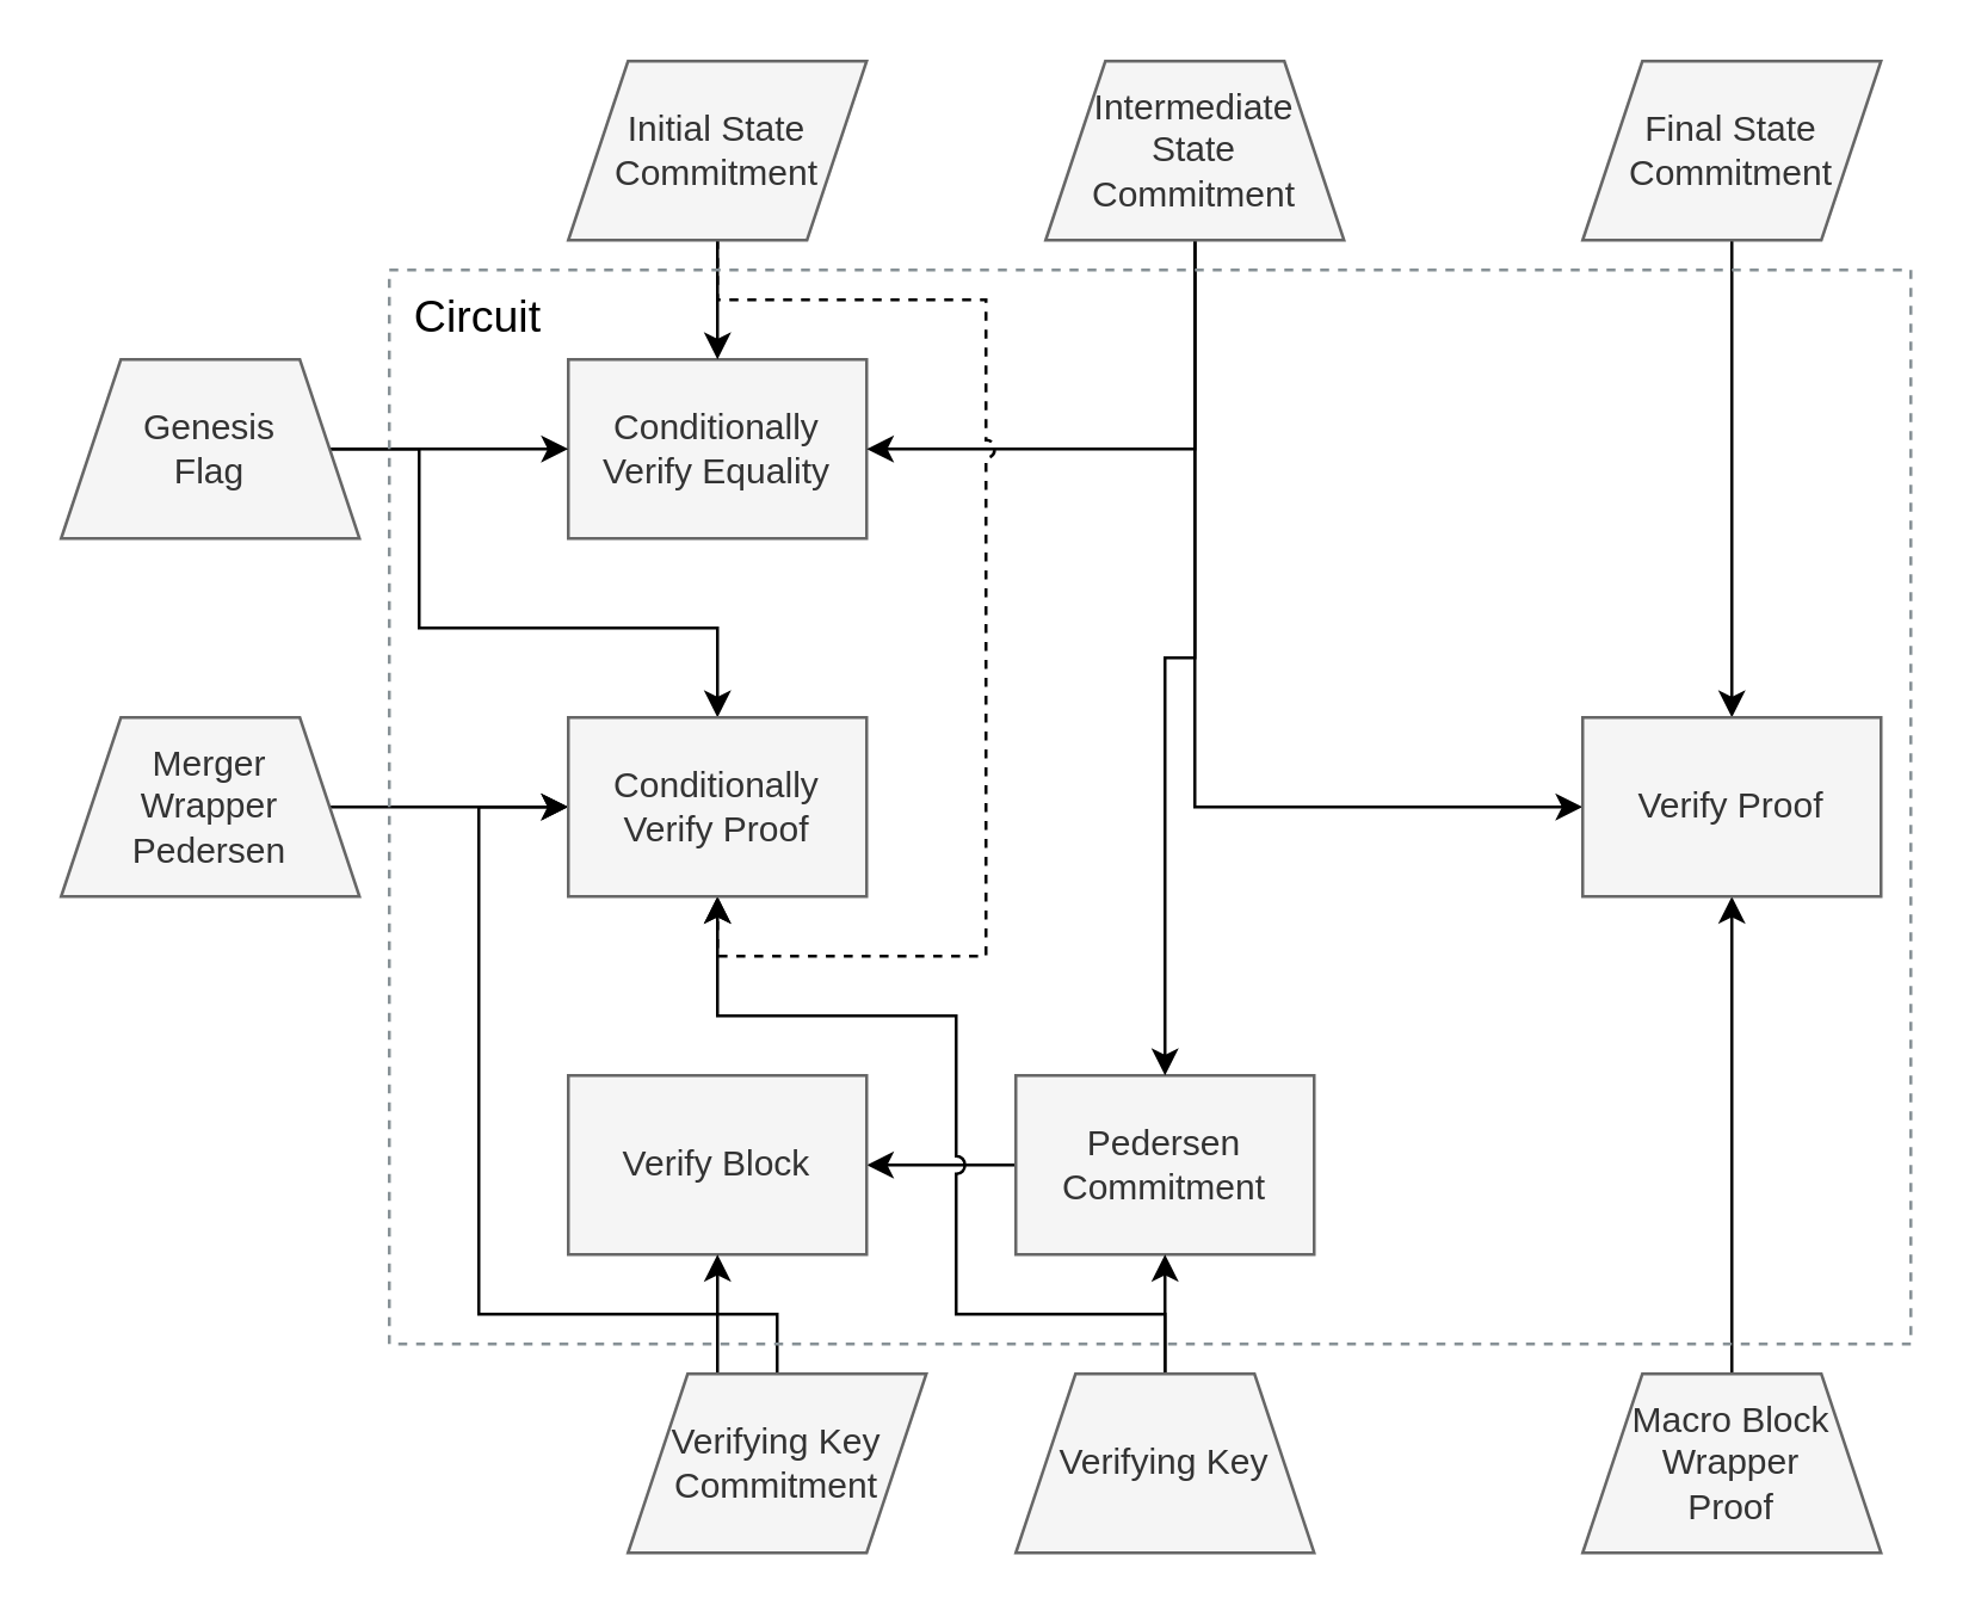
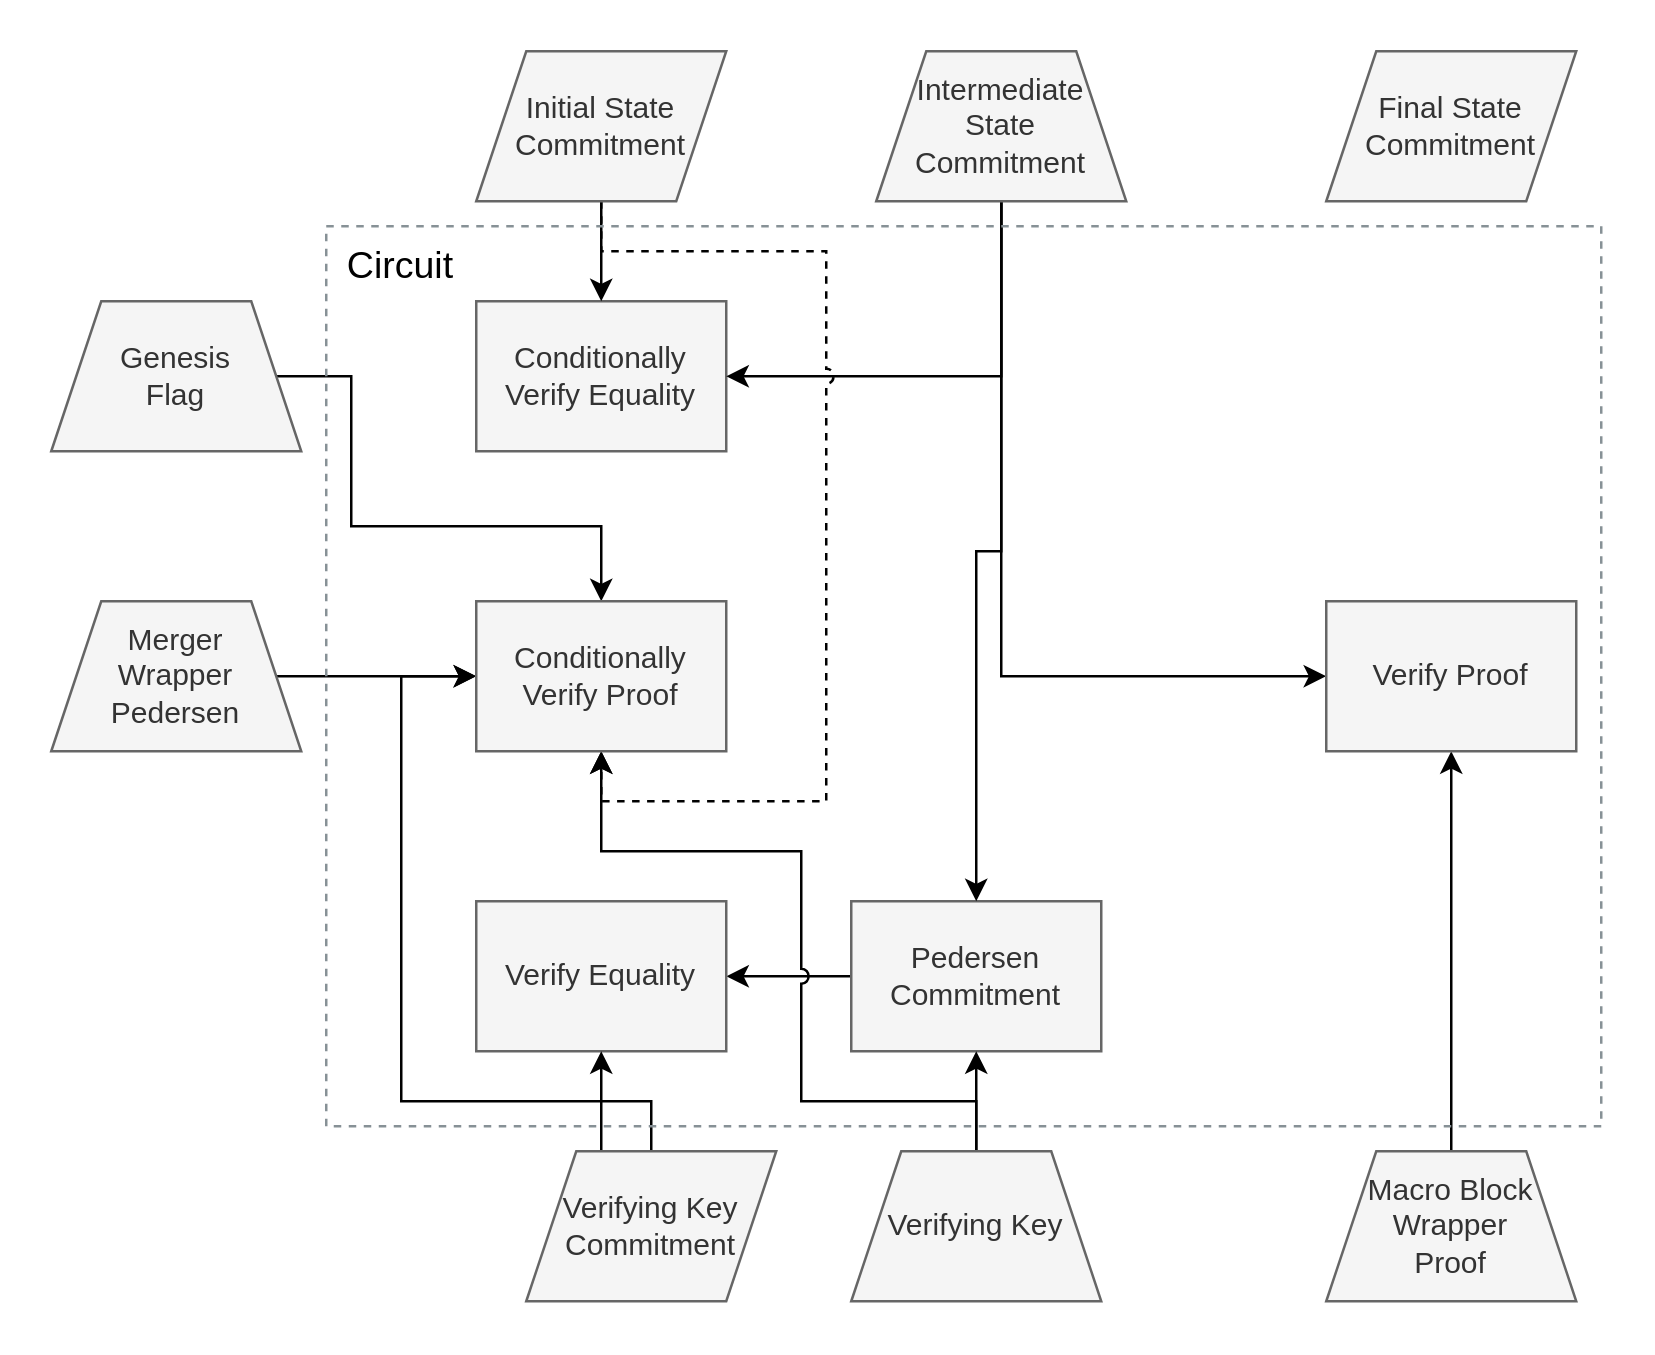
  <mxCell id="0" />
  <mxCell id="1" parent="0" />
  <mxCell id="2" style="edgeStyle=orthogonalEdgeStyle;rounded=0;jumpStyle=arc;orthogonalLoop=1;jettySize=auto;html=1;exitX=0;exitY=0.5;exitDx=0;exitDy=0;entryX=1;entryY=0.5;entryDx=0;entryDy=0;fontSize=15;" edge="1" parent="1" source="3" target="4"><mxGeometry relative="1" as="geometry" /></mxCell>
  <mxCell id="3" value="Pedersen Commitment" style="whiteSpace=wrap;html=1;fillColor=#f5f5f5;strokeColor=#666666;fontColor=#333333;" parent="1" vertex="1"><mxGeometry x="340" y="360" width="100" height="60" as="geometry" /></mxCell>
- <mxCell id="4" value="&lt;div&gt;Verify Block&lt;/div&gt;" style="whiteSpace=wrap;html=1;fillColor=#f5f5f5;strokeColor=#666666;fontColor=#333333;" parent="1" vertex="1"><mxGeometry x="190" y="360" width="100" height="60" as="geometry" /></mxCell>
+ <mxCell id="4" value="&lt;div&gt;Verify Equality&lt;/div&gt;" style="whiteSpace=wrap;html=1;fillColor=#f5f5f5;strokeColor=#666666;fontColor=#333333;" parent="1" vertex="1"><mxGeometry x="190" y="360" width="100" height="60" as="geometry" /></mxCell>
  <mxCell id="5" value="&lt;div&gt;Conditionally&lt;/div&gt;&lt;div&gt;Verify Equality&lt;/div&gt;" style="whiteSpace=wrap;html=1;fillColor=#f5f5f5;strokeColor=#666666;fontColor=#333333;" parent="1" vertex="1"><mxGeometry x="190" y="120" width="100" height="60" as="geometry" /></mxCell>
  <mxCell id="6" style="edgeStyle=orthogonalEdgeStyle;rounded=0;jumpStyle=arc;orthogonalLoop=1;jettySize=auto;html=1;exitX=0.5;exitY=0;exitDx=0;exitDy=0;entryX=0.5;entryY=1;entryDx=0;entryDy=0;fontSize=15;" edge="1" parent="1" source="8" target="4"><mxGeometry relative="1" as="geometry" /></mxCell>
  <mxCell id="7" style="edgeStyle=orthogonalEdgeStyle;rounded=0;jumpStyle=arc;orthogonalLoop=1;jettySize=auto;html=1;exitX=0.5;exitY=0;exitDx=0;exitDy=0;entryX=0;entryY=0.5;entryDx=0;entryDy=0;fontSize=15;" edge="1" parent="1" source="8" target="29"><mxGeometry relative="1" as="geometry"><Array as="points"><mxPoint x="240" y="440" /><mxPoint x="160" y="440" /><mxPoint x="160" y="270" /></Array></mxGeometry></mxCell>
  <mxCell id="8" value="&lt;font style=&quot;font-size: 12px&quot;&gt;Verifying Key Commitment&lt;/font&gt;" style="shape=parallelogram;perimeter=parallelogramPerimeter;whiteSpace=wrap;html=1;fixedSize=1;fillColor=#f5f5f5;strokeColor=#666666;fontColor=#333333;" parent="1" vertex="1"><mxGeometry x="210" y="460" width="100" height="60" as="geometry" /></mxCell>
  <mxCell id="9" style="edgeStyle=orthogonalEdgeStyle;rounded=0;jumpStyle=arc;orthogonalLoop=1;jettySize=auto;html=1;exitX=0.5;exitY=0;exitDx=0;exitDy=0;entryX=0.5;entryY=1;entryDx=0;entryDy=0;fontSize=15;" edge="1" parent="1" source="11" target="3"><mxGeometry relative="1" as="geometry" /></mxCell>
  <mxCell id="10" style="edgeStyle=orthogonalEdgeStyle;rounded=0;jumpStyle=arc;orthogonalLoop=1;jettySize=auto;html=1;exitX=0.5;exitY=0;exitDx=0;exitDy=0;entryX=0.5;entryY=1;entryDx=0;entryDy=0;fontSize=15;" edge="1" parent="1" source="11" target="29"><mxGeometry relative="1" as="geometry"><Array as="points"><mxPoint x="390" y="440" /><mxPoint x="320" y="440" /><mxPoint x="320" y="340" /><mxPoint x="240" y="340" /></Array></mxGeometry></mxCell>
  <mxCell id="11" value="Verifying Key" style="shape=trapezoid;perimeter=trapezoidPerimeter;whiteSpace=wrap;html=1;fixedSize=1;fillColor=#f5f5f5;strokeColor=#666666;fontColor=#333333;" parent="1" vertex="1"><mxGeometry x="340" y="460" width="100" height="60" as="geometry" /></mxCell>
- <mxCell id="12" style="edgeStyle=orthogonalEdgeStyle;rounded=0;jumpStyle=arc;orthogonalLoop=1;jettySize=auto;html=1;exitX=0.5;exitY=1;exitDx=0;exitDy=0;entryX=0.5;entryY=0;entryDx=0;entryDy=0;fontSize=15;" edge="1" parent="1" source="13" target="30"><mxGeometry relative="1" as="geometry" /></mxCell>
  <mxCell id="13" value="&lt;div&gt;&lt;font style=&quot;font-size: 12px&quot;&gt;Final State Commitment&lt;/font&gt;&lt;/div&gt;" style="shape=parallelogram;perimeter=parallelogramPerimeter;whiteSpace=wrap;html=1;fixedSize=1;fillColor=#f5f5f5;strokeColor=#666666;fontColor=#333333;" parent="1" vertex="1"><mxGeometry x="530" y="20" width="100" height="60" as="geometry" /></mxCell>
  <mxCell id="14" style="edgeStyle=orthogonalEdgeStyle;rounded=0;orthogonalLoop=1;jettySize=auto;html=1;exitX=0.5;exitY=1;exitDx=0;exitDy=0;entryX=1;entryY=0.5;entryDx=0;entryDy=0;fontSize=15;" edge="1" parent="1" source="17" target="5"><mxGeometry relative="1" as="geometry" /></mxCell>
  <mxCell id="15" style="edgeStyle=orthogonalEdgeStyle;rounded=0;orthogonalLoop=1;jettySize=auto;html=1;exitX=0.5;exitY=1;exitDx=0;exitDy=0;fontSize=15;" edge="1" parent="1" source="17" target="3"><mxGeometry relative="1" as="geometry" /></mxCell>
  <mxCell id="16" style="edgeStyle=orthogonalEdgeStyle;rounded=0;jumpStyle=arc;orthogonalLoop=1;jettySize=auto;html=1;exitX=0.5;exitY=1;exitDx=0;exitDy=0;entryX=0;entryY=0.5;entryDx=0;entryDy=0;fontSize=15;" edge="1" parent="1" source="17" target="30"><mxGeometry relative="1" as="geometry"><Array as="points"><mxPoint x="400" y="270" /></Array></mxGeometry></mxCell>
  <mxCell id="17" value="&lt;div&gt;Intermediate&lt;/div&gt;&lt;div&gt;State&lt;/div&gt;&lt;div&gt;Commitment&lt;/div&gt;" style="shape=trapezoid;perimeter=trapezoidPerimeter;whiteSpace=wrap;html=1;fixedSize=1;fillColor=#f5f5f5;strokeColor=#666666;fontColor=#333333;" parent="1" vertex="1"><mxGeometry x="350" y="20" width="100" height="60" as="geometry" /></mxCell>
- <mxCell id="18" style="edgeStyle=orthogonalEdgeStyle;rounded=0;orthogonalLoop=1;jettySize=auto;html=1;exitX=1;exitY=0.5;exitDx=0;exitDy=0;entryX=0;entryY=0.5;entryDx=0;entryDy=0;fontSize=15;" edge="1" parent="1" source="20" target="5"><mxGeometry relative="1" as="geometry" /></mxCell>
  <mxCell id="19" style="edgeStyle=orthogonalEdgeStyle;rounded=0;jumpStyle=arc;orthogonalLoop=1;jettySize=auto;html=1;exitX=1;exitY=0.5;exitDx=0;exitDy=0;entryX=0.5;entryY=0;entryDx=0;entryDy=0;fontSize=15;" edge="1" parent="1" source="20" target="29"><mxGeometry relative="1" as="geometry"><Array as="points"><mxPoint x="140" y="150" /><mxPoint x="140" y="210" /><mxPoint x="240" y="210" /></Array></mxGeometry></mxCell>
  <mxCell id="20" value="&lt;div&gt;Genesis&lt;/div&gt;&lt;div&gt;Flag&lt;br&gt;&lt;/div&gt;" style="shape=trapezoid;perimeter=trapezoidPerimeter;whiteSpace=wrap;html=1;fixedSize=1;fillColor=#f5f5f5;strokeColor=#666666;fontColor=#333333;" parent="1" vertex="1"><mxGeometry x="20" y="120" width="100" height="60" as="geometry" /></mxCell>
  <mxCell id="21" value="Circuit" style="text;html=1;strokeColor=none;fillColor=none;align=center;verticalAlign=middle;whiteSpace=wrap;rounded=0;fontSize=15;" vertex="1" parent="1"><mxGeometry x="130" y="90" width="60" height="30" as="geometry" /></mxCell>
  <mxCell id="22" style="edgeStyle=orthogonalEdgeStyle;rounded=0;orthogonalLoop=1;jettySize=auto;html=1;exitX=0.5;exitY=1;exitDx=0;exitDy=0;entryX=0.5;entryY=0;entryDx=0;entryDy=0;fontSize=15;" edge="1" parent="1" source="24" target="5"><mxGeometry relative="1" as="geometry" /></mxCell>
  <mxCell id="23" style="edgeStyle=orthogonalEdgeStyle;rounded=0;jumpStyle=arc;orthogonalLoop=1;jettySize=auto;html=1;exitX=0.5;exitY=1;exitDx=0;exitDy=0;entryX=0.5;entryY=1;entryDx=0;entryDy=0;fontSize=15;dashed=1;" edge="1" parent="1" source="24" target="29"><mxGeometry relative="1" as="geometry"><Array as="points"><mxPoint x="240" y="100" /><mxPoint x="330" y="100" /><mxPoint x="330" y="320" /><mxPoint x="240" y="320" /></Array></mxGeometry></mxCell>
  <mxCell id="24" value="&lt;div&gt;&lt;font style=&quot;font-size: 12px&quot;&gt;Initial State Commitment&lt;/font&gt;&lt;/div&gt;" style="shape=parallelogram;perimeter=parallelogramPerimeter;whiteSpace=wrap;html=1;fixedSize=1;fillColor=#f5f5f5;strokeColor=#666666;fontColor=#333333;" vertex="1" parent="1"><mxGeometry x="190" y="20" width="100" height="60" as="geometry" /></mxCell>
  <mxCell id="25" style="edgeStyle=orthogonalEdgeStyle;rounded=0;jumpStyle=arc;orthogonalLoop=1;jettySize=auto;html=1;exitX=0.5;exitY=0;exitDx=0;exitDy=0;entryX=0.5;entryY=1;entryDx=0;entryDy=0;fontSize=15;" edge="1" parent="1" source="26" target="30"><mxGeometry relative="1" as="geometry" /></mxCell>
  <mxCell id="26" value="&lt;div&gt;Macro Block Wrapper&lt;br&gt;&lt;/div&gt;&lt;div&gt;Proof&lt;/div&gt;" style="shape=trapezoid;perimeter=trapezoidPerimeter;whiteSpace=wrap;html=1;fixedSize=1;fillColor=#f5f5f5;strokeColor=#666666;fontColor=#333333;" vertex="1" parent="1"><mxGeometry x="530" y="460" width="100" height="60" as="geometry" /></mxCell>
  <mxCell id="27" style="edgeStyle=orthogonalEdgeStyle;rounded=0;jumpStyle=arc;orthogonalLoop=1;jettySize=auto;html=1;exitX=1;exitY=0.5;exitDx=0;exitDy=0;entryX=0;entryY=0.5;entryDx=0;entryDy=0;fontSize=15;" edge="1" parent="1" source="28" target="29"><mxGeometry relative="1" as="geometry" /></mxCell>
  <mxCell id="28" value="&lt;div&gt;Merger&lt;/div&gt;&lt;div&gt;Wrapper&lt;br&gt;&lt;/div&gt;&lt;div&gt;Pedersen&lt;/div&gt;" style="shape=trapezoid;perimeter=trapezoidPerimeter;whiteSpace=wrap;html=1;fixedSize=1;fillColor=#f5f5f5;strokeColor=#666666;fontColor=#333333;" vertex="1" parent="1"><mxGeometry x="20" y="240" width="100" height="60" as="geometry" /></mxCell>
  <mxCell id="29" value="&lt;div&gt;Conditionally&lt;/div&gt;&lt;div&gt;Verify Proof&lt;/div&gt;" style="whiteSpace=wrap;html=1;fillColor=#f5f5f5;strokeColor=#666666;fontColor=#333333;" vertex="1" parent="1"><mxGeometry x="190" y="240" width="100" height="60" as="geometry" /></mxCell>
  <mxCell id="30" value="&lt;div&gt;Verify Proof&lt;/div&gt;" style="whiteSpace=wrap;html=1;fillColor=#f5f5f5;strokeColor=#666666;fontColor=#333333;" vertex="1" parent="1"><mxGeometry x="530" y="240" width="100" height="60" as="geometry" /></mxCell>
  <mxCell id="31" value="" style="outlineConnect=0;gradientColor=none;html=1;whiteSpace=wrap;fontSize=12;fontStyle=0;strokeColor=#879196;fillColor=none;verticalAlign=top;align=center;fontColor=#879196;dashed=1;spacingTop=3;rounded=0;" vertex="1" parent="1"><mxGeometry x="130" y="90" width="510" height="360" as="geometry" /></mxCell>
